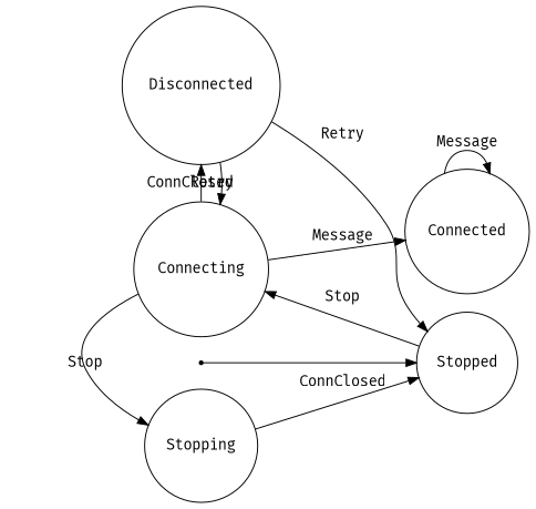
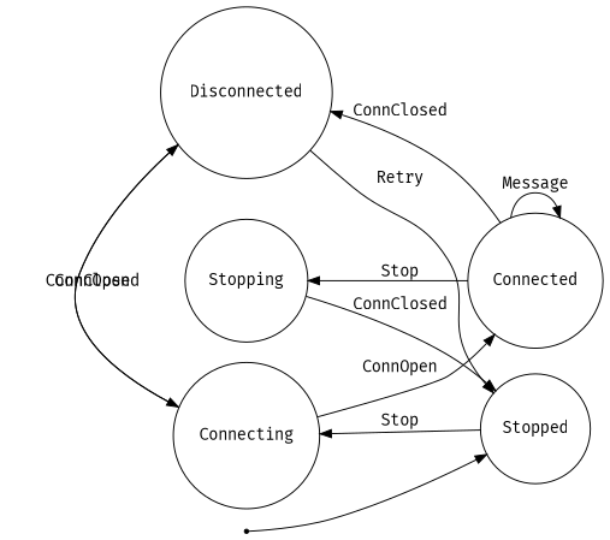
  digraph {
    rankdir=LR
    node [fontname="Fira Code" shape=circle]
    edge [fontname="Fira Code"]
    Connecting
    Disconnected
    Stopping
    Connected
    Stopped
    0 [shape=point]
    subgraph sub_1 {
      rank=same
      Connecting
      Disconnected
      Stopping
    }
    Connecting -> Disconnected [style=invis]
    Connecting -> Disconnected [label=ConnClosed]
-   Connecting -> Connected [label=Message]
-   Disconnected -> Connecting [label=Retry]
+   Connecting -> Connected [label=ConnOpen]
+   Disconnected -> Connecting [label=ConnOpen]
    Disconnected -> Stopping [style=invis]
    Disconnected -> Stopped [label=Retry]
    Stopping -> Stopped [label=ConnClosed]
-   Connecting -> Stopping [label=Stop]
+   Connected -> Disconnected [label=ConnClosed]
+   Connected -> Stopping [label=Stop]
    Connected -> Connected [label=Message]
    Stopped -> Connecting [label=Stop]
    0 -> Stopped
  }
